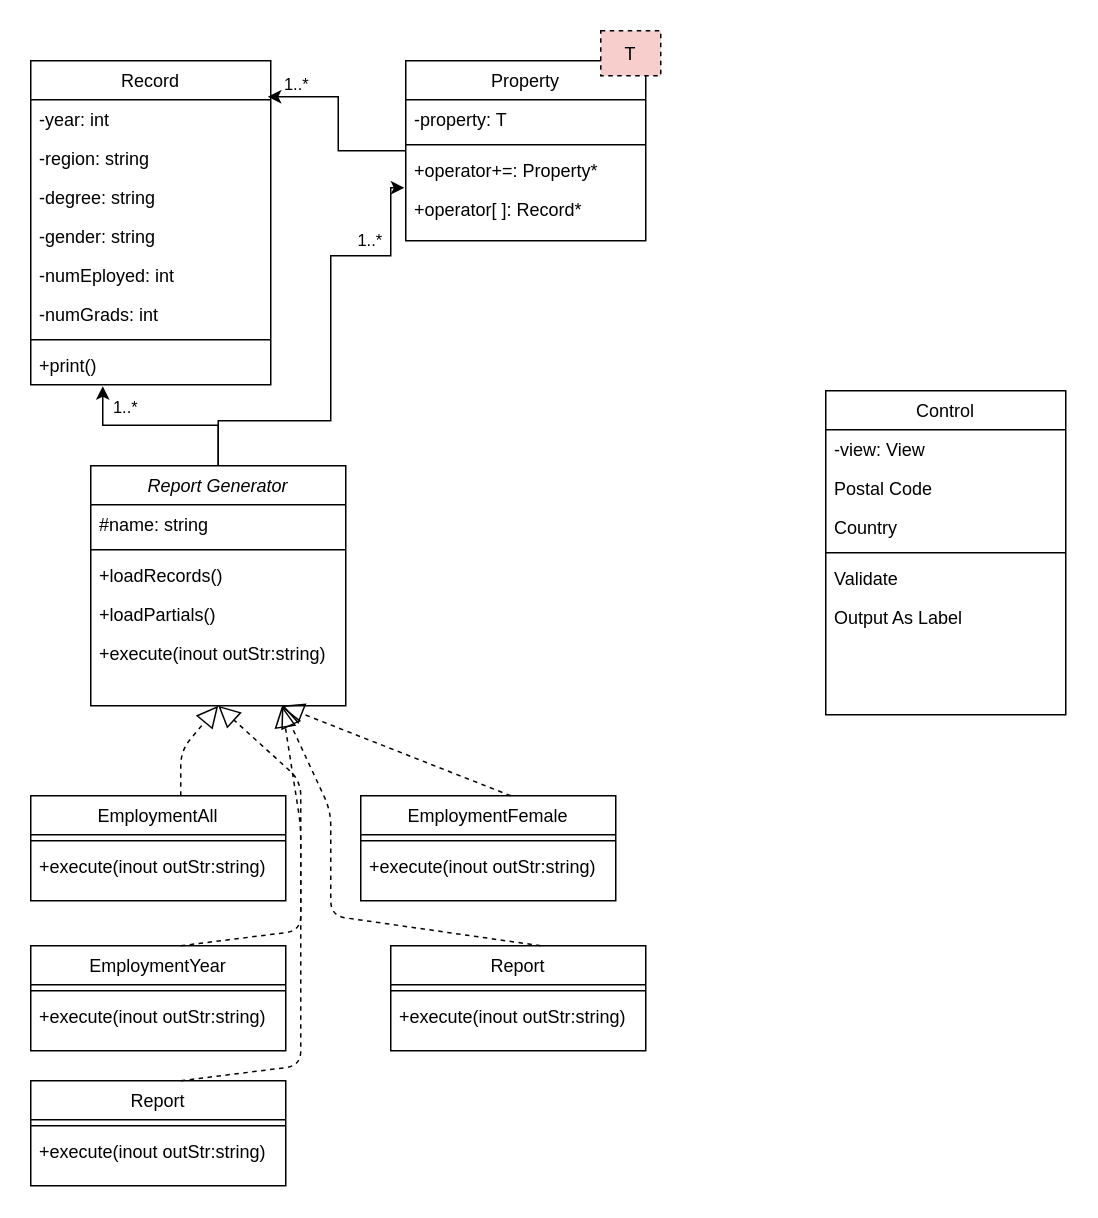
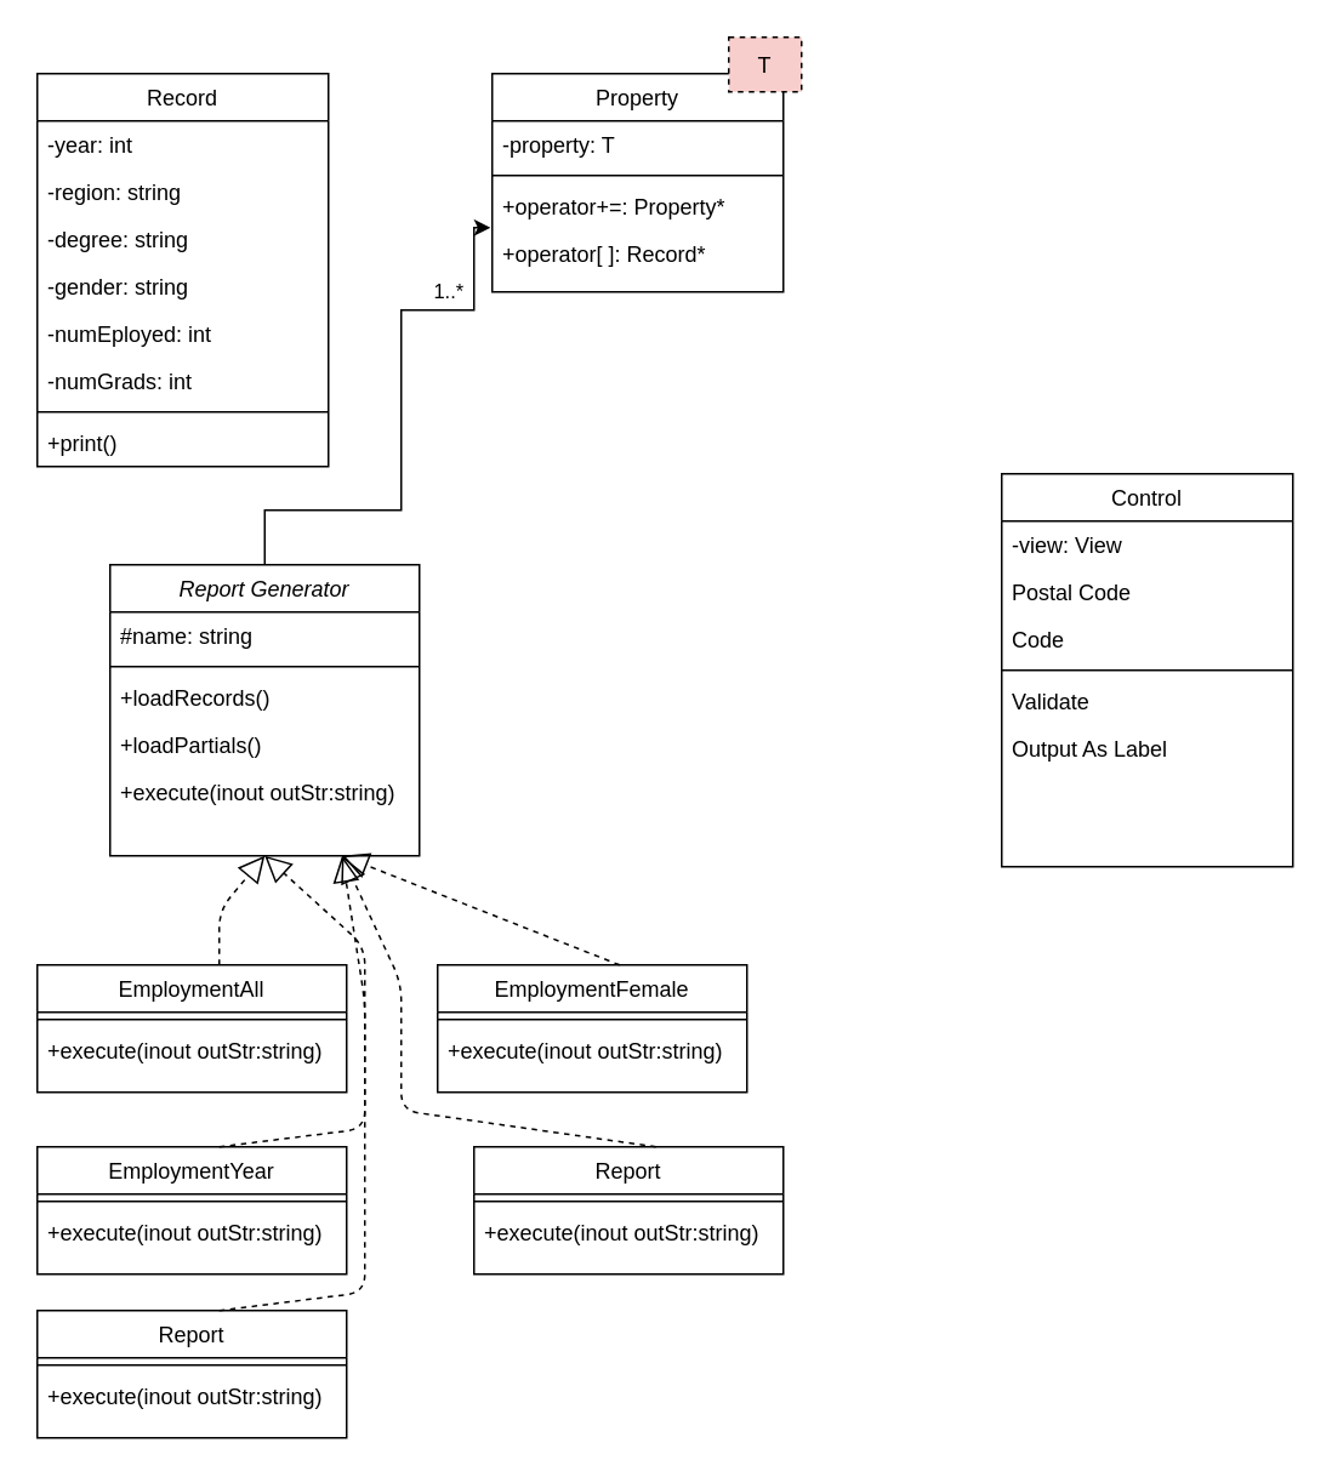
  <mxCell id="0" />
  <mxCell id="1" parent="0" />
  <mxCell id="2" value="Control" style="swimlane;fontStyle=0;align=center;verticalAlign=top;childLayout=stackLayout;horizontal=1;startSize=26;horizontalStack=0;resizeParent=1;resizeLast=0;collapsible=1;marginBottom=0;rounded=0;shadow=0;strokeWidth=1;" parent="1" vertex="1"><mxGeometry x="550" y="260" width="160" height="216" as="geometry"><mxRectangle x="438" y="920" width="160" height="26" as="alternateBounds" /></mxGeometry></mxCell>
  <mxCell id="3" value="-view: View" style="text;align=left;verticalAlign=top;spacingLeft=4;spacingRight=4;overflow=hidden;rotatable=0;points=[[0,0.5],[1,0.5]];portConstraint=eastwest;rounded=0;shadow=0;html=0;" parent="2" vertex="1"><mxGeometry y="26" width="160" height="26" as="geometry" /></mxCell>
  <mxCell id="4" value="Postal Code" style="text;align=left;verticalAlign=top;spacingLeft=4;spacingRight=4;overflow=hidden;rotatable=0;points=[[0,0.5],[1,0.5]];portConstraint=eastwest;rounded=0;shadow=0;html=0;" parent="2" vertex="1"><mxGeometry y="52" width="160" height="26" as="geometry" /></mxCell>
- <mxCell id="5" value="Country" style="text;align=left;verticalAlign=top;spacingLeft=4;spacingRight=4;overflow=hidden;rotatable=0;points=[[0,0.5],[1,0.5]];portConstraint=eastwest;rounded=0;shadow=0;html=0;" parent="2" vertex="1"><mxGeometry y="78" width="160" height="26" as="geometry" /></mxCell>
+ <mxCell id="5" value="Code" style="text;align=left;verticalAlign=top;spacingLeft=4;spacingRight=4;overflow=hidden;rotatable=0;points=[[0,0.5],[1,0.5]];portConstraint=eastwest;rounded=0;shadow=0;html=0;" parent="2" vertex="1"><mxGeometry y="78" width="160" height="26" as="geometry" /></mxCell>
  <mxCell id="6" value="" style="line;html=1;strokeWidth=1;align=left;verticalAlign=middle;spacingTop=-1;spacingLeft=3;spacingRight=3;rotatable=0;labelPosition=right;points=[];portConstraint=eastwest;" parent="2" vertex="1"><mxGeometry y="104" width="160" height="8" as="geometry" /></mxCell>
  <mxCell id="7" value="Validate" style="text;align=left;verticalAlign=top;spacingLeft=4;spacingRight=4;overflow=hidden;rotatable=0;points=[[0,0.5],[1,0.5]];portConstraint=eastwest;" parent="2" vertex="1"><mxGeometry y="112" width="160" height="26" as="geometry" /></mxCell>
  <mxCell id="8" value="Output As Label" style="text;align=left;verticalAlign=top;spacingLeft=4;spacingRight=4;overflow=hidden;rotatable=0;points=[[0,0.5],[1,0.5]];portConstraint=eastwest;" parent="2" vertex="1"><mxGeometry y="138" width="160" height="26" as="geometry" /></mxCell>
- <mxCell id="9" style="edgeStyle=orthogonalEdgeStyle;rounded=0;orthogonalLoop=1;jettySize=auto;html=1;entryX=0.3;entryY=1.038;entryDx=0;entryDy=0;entryPerimeter=0;" parent="1" source="11" target="25" edge="1"><mxGeometry relative="1" as="geometry" /></mxCell>
- <mxCell id="10" value="1..*" style="edgeLabel;html=1;align=center;verticalAlign=middle;resizable=0;points=[];" parent="9" vertex="1" connectable="0"><mxGeometry x="0.5" y="-1" relative="1" as="geometry"><mxPoint x="8" y="-12" as="offset" /></mxGeometry></mxCell>
  <mxCell id="11" value="Report Generator" style="swimlane;fontStyle=2;align=center;verticalAlign=top;childLayout=stackLayout;horizontal=1;startSize=26;horizontalStack=0;resizeParent=1;resizeLast=0;collapsible=1;marginBottom=0;rounded=0;shadow=0;strokeWidth=1;" parent="1" vertex="1"><mxGeometry x="60" y="310" width="170" height="160" as="geometry"><mxRectangle x="230" y="140" width="160" height="26" as="alternateBounds" /></mxGeometry></mxCell>
  <mxCell id="12" value="#name: string" style="text;align=left;verticalAlign=top;spacingLeft=4;spacingRight=4;overflow=hidden;rotatable=0;points=[[0,0.5],[1,0.5]];portConstraint=eastwest;" parent="11" vertex="1"><mxGeometry y="26" width="170" height="26" as="geometry" /></mxCell>
  <mxCell id="13" value="" style="line;html=1;strokeWidth=1;align=left;verticalAlign=middle;spacingTop=-1;spacingLeft=3;spacingRight=3;rotatable=0;labelPosition=right;points=[];portConstraint=eastwest;" parent="11" vertex="1"><mxGeometry y="52" width="170" height="8" as="geometry" /></mxCell>
  <mxCell id="14" value="+loadRecords()" style="text;align=left;verticalAlign=top;spacingLeft=4;spacingRight=4;overflow=hidden;rotatable=0;points=[[0,0.5],[1,0.5]];portConstraint=eastwest;" parent="11" vertex="1"><mxGeometry y="60" width="170" height="26" as="geometry" /></mxCell>
  <mxCell id="15" value="+loadPartials()" style="text;align=left;verticalAlign=top;spacingLeft=4;spacingRight=4;overflow=hidden;rotatable=0;points=[[0,0.5],[1,0.5]];portConstraint=eastwest;" parent="11" vertex="1"><mxGeometry y="86" width="170" height="26" as="geometry" /></mxCell>
  <mxCell id="16" value="+execute(inout outStr:string)" style="text;align=left;verticalAlign=top;spacingLeft=4;spacingRight=4;overflow=hidden;rotatable=0;points=[[0,0.5],[1,0.5]];portConstraint=eastwest;" parent="11" vertex="1"><mxGeometry y="112" width="170" height="26" as="geometry" /></mxCell>
  <mxCell id="17" value="Record" style="swimlane;fontStyle=0;align=center;verticalAlign=top;childLayout=stackLayout;horizontal=1;startSize=26;horizontalStack=0;resizeParent=1;resizeLast=0;collapsible=1;marginBottom=0;rounded=0;shadow=0;strokeWidth=1;" parent="1" vertex="1"><mxGeometry x="20" y="40" width="160" height="216" as="geometry"><mxRectangle x="130" y="380" width="160" height="26" as="alternateBounds" /></mxGeometry></mxCell>
  <mxCell id="18" value="-year: int" style="text;align=left;verticalAlign=top;spacingLeft=4;spacingRight=4;overflow=hidden;rotatable=0;points=[[0,0.5],[1,0.5]];portConstraint=eastwest;" parent="17" vertex="1"><mxGeometry y="26" width="160" height="26" as="geometry" /></mxCell>
  <mxCell id="19" value="-region: string" style="text;align=left;verticalAlign=top;spacingLeft=4;spacingRight=4;overflow=hidden;rotatable=0;points=[[0,0.5],[1,0.5]];portConstraint=eastwest;" parent="17" vertex="1"><mxGeometry y="52" width="160" height="26" as="geometry" /></mxCell>
  <mxCell id="20" value="-degree: string" style="text;align=left;verticalAlign=top;spacingLeft=4;spacingRight=4;overflow=hidden;rotatable=0;points=[[0,0.5],[1,0.5]];portConstraint=eastwest;" parent="17" vertex="1"><mxGeometry y="78" width="160" height="26" as="geometry" /></mxCell>
  <mxCell id="21" value="-gender: string" style="text;align=left;verticalAlign=top;spacingLeft=4;spacingRight=4;overflow=hidden;rotatable=0;points=[[0,0.5],[1,0.5]];portConstraint=eastwest;" parent="17" vertex="1"><mxGeometry y="104" width="160" height="26" as="geometry" /></mxCell>
  <mxCell id="22" value="-numEployed: int" style="text;align=left;verticalAlign=top;spacingLeft=4;spacingRight=4;overflow=hidden;rotatable=0;points=[[0,0.5],[1,0.5]];portConstraint=eastwest;" parent="17" vertex="1"><mxGeometry y="130" width="160" height="26" as="geometry" /></mxCell>
  <mxCell id="23" value="-numGrads: int" style="text;align=left;verticalAlign=top;spacingLeft=4;spacingRight=4;overflow=hidden;rotatable=0;points=[[0,0.5],[1,0.5]];portConstraint=eastwest;" parent="17" vertex="1"><mxGeometry y="156" width="160" height="26" as="geometry" /></mxCell>
  <mxCell id="24" value="" style="line;html=1;strokeWidth=1;align=left;verticalAlign=middle;spacingTop=-1;spacingLeft=3;spacingRight=3;rotatable=0;labelPosition=right;points=[];portConstraint=eastwest;" parent="17" vertex="1"><mxGeometry y="182" width="160" height="8" as="geometry" /></mxCell>
  <mxCell id="25" value="+print()" style="text;strokeColor=none;fillColor=none;align=left;verticalAlign=top;spacingLeft=4;spacingRight=4;overflow=hidden;rotatable=0;points=[[0,0.5],[1,0.5]];portConstraint=eastwest;" parent="17" vertex="1"><mxGeometry y="190" width="160" height="26" as="geometry" /></mxCell>
- <mxCell id="26" style="edgeStyle=orthogonalEdgeStyle;rounded=0;orthogonalLoop=1;jettySize=auto;html=1;entryX=0.988;entryY=-0.077;entryDx=0;entryDy=0;entryPerimeter=0;" parent="1" source="28" target="18" edge="1"><mxGeometry relative="1" as="geometry"><mxPoint x="190" y="70" as="targetPoint" /></mxGeometry></mxCell>
- <mxCell id="27" value="1..*" style="edgeLabel;html=1;align=center;verticalAlign=middle;resizable=0;points=[];" parent="26" vertex="1" connectable="0"><mxGeometry x="0.461" y="-2" relative="1" as="geometry"><mxPoint x="-17" y="-6" as="offset" /></mxGeometry></mxCell>
  <mxCell id="28" value="Property" style="swimlane;fontStyle=0;align=center;verticalAlign=top;childLayout=stackLayout;horizontal=1;startSize=26;horizontalStack=0;resizeParent=1;resizeLast=0;collapsible=1;marginBottom=0;rounded=0;shadow=0;strokeWidth=1;" parent="1" vertex="1"><mxGeometry x="270" y="40" width="160" height="120" as="geometry"><mxRectangle x="130" y="380" width="160" height="26" as="alternateBounds" /></mxGeometry></mxCell>
  <mxCell id="29" value="-property: T" style="text;align=left;verticalAlign=top;spacingLeft=4;spacingRight=4;overflow=hidden;rotatable=0;points=[[0,0.5],[1,0.5]];portConstraint=eastwest;" parent="28" vertex="1"><mxGeometry y="26" width="160" height="26" as="geometry" /></mxCell>
  <mxCell id="30" value="" style="line;html=1;strokeWidth=1;align=left;verticalAlign=middle;spacingTop=-1;spacingLeft=3;spacingRight=3;rotatable=0;labelPosition=right;points=[];portConstraint=eastwest;" parent="28" vertex="1"><mxGeometry y="52" width="160" height="8" as="geometry" /></mxCell>
  <mxCell id="31" value="+operator+=: Property*" style="text;align=left;verticalAlign=top;spacingLeft=4;spacingRight=4;overflow=hidden;rotatable=0;points=[[0,0.5],[1,0.5]];portConstraint=eastwest;" parent="28" vertex="1"><mxGeometry y="60" width="160" height="26" as="geometry" /></mxCell>
  <mxCell id="32" value="+operator[ ]: Record*" style="text;align=left;verticalAlign=top;spacingLeft=4;spacingRight=4;overflow=hidden;rotatable=0;points=[[0,0.5],[1,0.5]];portConstraint=eastwest;" parent="28" vertex="1"><mxGeometry y="86" width="160" height="34" as="geometry" /></mxCell>
  <mxCell id="33" style="edgeStyle=orthogonalEdgeStyle;rounded=0;orthogonalLoop=1;jettySize=auto;html=1;exitX=0.5;exitY=0;exitDx=0;exitDy=0;entryX=-0.006;entryY=-0.038;entryDx=0;entryDy=0;entryPerimeter=0;" parent="1" source="11" edge="1" target="32"><mxGeometry relative="1" as="geometry"><mxPoint x="145" y="320" as="sourcePoint" /><mxPoint x="260" y="170" as="targetPoint" /><Array as="points"><mxPoint x="145" y="310" /><mxPoint x="145" y="280" /><mxPoint x="220" y="280" /><mxPoint x="220" y="170" /><mxPoint x="260" y="170" /><mxPoint x="260" y="125" /></Array></mxGeometry></mxCell>
  <mxCell id="34" value="1..*" style="edgeLabel;html=1;align=center;verticalAlign=middle;resizable=0;points=[];" parent="33" vertex="1" connectable="0"><mxGeometry x="0.5" y="-1" relative="1" as="geometry"><mxPoint x="8" y="-12" as="offset" /></mxGeometry></mxCell>
  <mxCell id="35" value="T" style="fontStyle=0;dashed=1;fillColor=#f8cecc;" vertex="1" parent="1"><mxGeometry x="400" y="20" width="40" height="30" as="geometry" /></mxCell>
  <mxCell id="36" value="EmploymentAll" style="swimlane;fontStyle=0;align=center;verticalAlign=top;childLayout=stackLayout;horizontal=1;startSize=26;horizontalStack=0;resizeParent=1;resizeLast=0;collapsible=1;marginBottom=0;rounded=0;shadow=0;strokeWidth=1;" vertex="1" parent="1"><mxGeometry x="20" y="530" width="170" height="70" as="geometry"><mxRectangle x="40" y="530" width="160" height="26" as="alternateBounds" /></mxGeometry></mxCell>
  <mxCell id="37" value="" style="endArrow=block;dashed=1;endFill=0;endSize=12;html=1;entryX=0.5;entryY=1;entryDx=0;entryDy=0;" edge="1" parent="36" target="11"><mxGeometry width="160" relative="1" as="geometry"><mxPoint x="100" as="sourcePoint" /><mxPoint x="70" y="-60" as="targetPoint" /><Array as="points"><mxPoint x="100" y="-30" /></Array></mxGeometry></mxCell>
  <mxCell id="38" value="" style="line;html=1;strokeWidth=1;align=left;verticalAlign=middle;spacingTop=-1;spacingLeft=3;spacingRight=3;rotatable=0;labelPosition=right;points=[];portConstraint=eastwest;" vertex="1" parent="36"><mxGeometry y="26" width="170" height="8" as="geometry" /></mxCell>
  <mxCell id="39" value="+execute(inout outStr:string)" style="text;align=left;verticalAlign=top;spacingLeft=4;spacingRight=4;overflow=hidden;rotatable=0;points=[[0,0.5],[1,0.5]];portConstraint=eastwest;" vertex="1" parent="36"><mxGeometry y="34" width="170" height="26" as="geometry" /></mxCell>
  <mxCell id="40" value="EmploymentYear" style="swimlane;fontStyle=0;align=center;verticalAlign=top;childLayout=stackLayout;horizontal=1;startSize=26;horizontalStack=0;resizeParent=1;resizeLast=0;collapsible=1;marginBottom=0;rounded=0;shadow=0;strokeWidth=1;" vertex="1" parent="1"><mxGeometry x="20" y="630" width="170" height="70" as="geometry"><mxRectangle x="40" y="530" width="160" height="26" as="alternateBounds" /></mxGeometry></mxCell>
  <mxCell id="41" value="" style="endArrow=block;dashed=1;endFill=0;endSize=12;html=1;entryX=0.5;entryY=1;entryDx=0;entryDy=0;" edge="1" parent="40" target="11"><mxGeometry width="160" relative="1" as="geometry"><mxPoint x="100" as="sourcePoint" /><mxPoint x="-90" y="-60" as="targetPoint" /><Array as="points"><mxPoint x="180" y="-10" /><mxPoint x="180" y="-110" /></Array></mxGeometry></mxCell>
  <mxCell id="42" value="" style="line;html=1;strokeWidth=1;align=left;verticalAlign=middle;spacingTop=-1;spacingLeft=3;spacingRight=3;rotatable=0;labelPosition=right;points=[];portConstraint=eastwest;" vertex="1" parent="40"><mxGeometry y="26" width="170" height="8" as="geometry" /></mxCell>
  <mxCell id="43" value="+execute(inout outStr:string)" style="text;align=left;verticalAlign=top;spacingLeft=4;spacingRight=4;overflow=hidden;rotatable=0;points=[[0,0.5],[1,0.5]];portConstraint=eastwest;" vertex="1" parent="40"><mxGeometry y="34" width="170" height="26" as="geometry" /></mxCell>
  <mxCell id="44" value="EmploymentFemale" style="swimlane;fontStyle=0;align=center;verticalAlign=top;childLayout=stackLayout;horizontal=1;startSize=26;horizontalStack=0;resizeParent=1;resizeLast=0;collapsible=1;marginBottom=0;rounded=0;shadow=0;strokeWidth=1;" vertex="1" parent="1"><mxGeometry x="240" y="530" width="170" height="70" as="geometry"><mxRectangle x="40" y="530" width="160" height="26" as="alternateBounds" /></mxGeometry></mxCell>
  <mxCell id="45" value="" style="endArrow=block;dashed=1;endFill=0;endSize=12;html=1;entryX=0.75;entryY=1;entryDx=0;entryDy=0;" edge="1" parent="44" target="11"><mxGeometry width="160" relative="1" as="geometry"><mxPoint x="100" as="sourcePoint" /><mxPoint x="-300" y="-60" as="targetPoint" /></mxGeometry></mxCell>
  <mxCell id="46" value="" style="line;html=1;strokeWidth=1;align=left;verticalAlign=middle;spacingTop=-1;spacingLeft=3;spacingRight=3;rotatable=0;labelPosition=right;points=[];portConstraint=eastwest;" vertex="1" parent="44"><mxGeometry y="26" width="170" height="8" as="geometry" /></mxCell>
  <mxCell id="47" value="+execute(inout outStr:string)" style="text;align=left;verticalAlign=top;spacingLeft=4;spacingRight=4;overflow=hidden;rotatable=0;points=[[0,0.5],[1,0.5]];portConstraint=eastwest;" vertex="1" parent="44"><mxGeometry y="34" width="170" height="26" as="geometry" /></mxCell>
  <mxCell id="48" value="Report" style="swimlane;fontStyle=0;align=center;verticalAlign=top;childLayout=stackLayout;horizontal=1;startSize=26;horizontalStack=0;resizeParent=1;resizeLast=0;collapsible=1;marginBottom=0;rounded=0;shadow=0;strokeWidth=1;" vertex="1" parent="1"><mxGeometry x="260" y="630" width="170" height="70" as="geometry"><mxRectangle x="40" y="530" width="160" height="26" as="alternateBounds" /></mxGeometry></mxCell>
  <mxCell id="49" value="" style="endArrow=block;dashed=1;endFill=0;endSize=12;html=1;entryX=0.75;entryY=1;entryDx=0;entryDy=0;" edge="1" parent="48" target="11"><mxGeometry width="160" relative="1" as="geometry"><mxPoint x="100" as="sourcePoint" /><mxPoint x="-300" y="-60" as="targetPoint" /><Array as="points"><mxPoint x="-40" y="-20" /><mxPoint x="-40" y="-90" /></Array></mxGeometry></mxCell>
  <mxCell id="50" value="" style="line;html=1;strokeWidth=1;align=left;verticalAlign=middle;spacingTop=-1;spacingLeft=3;spacingRight=3;rotatable=0;labelPosition=right;points=[];portConstraint=eastwest;" vertex="1" parent="48"><mxGeometry y="26" width="170" height="8" as="geometry" /></mxCell>
  <mxCell id="51" value="+execute(inout outStr:string)" style="text;align=left;verticalAlign=top;spacingLeft=4;spacingRight=4;overflow=hidden;rotatable=0;points=[[0,0.5],[1,0.5]];portConstraint=eastwest;" vertex="1" parent="48"><mxGeometry y="34" width="170" height="26" as="geometry" /></mxCell>
  <mxCell id="52" value="Report" style="swimlane;fontStyle=0;align=center;verticalAlign=top;childLayout=stackLayout;horizontal=1;startSize=26;horizontalStack=0;resizeParent=1;resizeLast=0;collapsible=1;marginBottom=0;rounded=0;shadow=0;strokeWidth=1;" vertex="1" parent="1"><mxGeometry x="20" y="720" width="170" height="70" as="geometry"><mxRectangle x="40" y="530" width="160" height="26" as="alternateBounds" /></mxGeometry></mxCell>
  <mxCell id="53" value="" style="endArrow=block;dashed=1;endFill=0;endSize=12;html=1;entryX=0.75;entryY=1;entryDx=0;entryDy=0;" edge="1" parent="52" target="11"><mxGeometry width="160" relative="1" as="geometry"><mxPoint x="100" as="sourcePoint" /><mxPoint x="-90" y="-60" as="targetPoint" /><Array as="points"><mxPoint x="180" y="-10" /><mxPoint x="180" y="-110" /><mxPoint x="180" y="-170" /></Array></mxGeometry></mxCell>
  <mxCell id="54" value="" style="line;html=1;strokeWidth=1;align=left;verticalAlign=middle;spacingTop=-1;spacingLeft=3;spacingRight=3;rotatable=0;labelPosition=right;points=[];portConstraint=eastwest;" vertex="1" parent="52"><mxGeometry y="26" width="170" height="8" as="geometry" /></mxCell>
  <mxCell id="55" value="+execute(inout outStr:string)" style="text;align=left;verticalAlign=top;spacingLeft=4;spacingRight=4;overflow=hidden;rotatable=0;points=[[0,0.5],[1,0.5]];portConstraint=eastwest;" vertex="1" parent="52"><mxGeometry y="34" width="170" height="26" as="geometry" /></mxCell>
